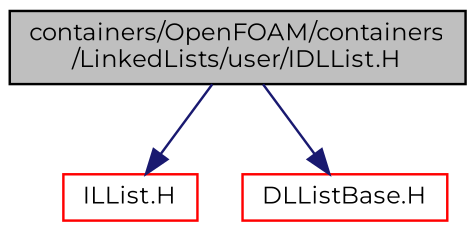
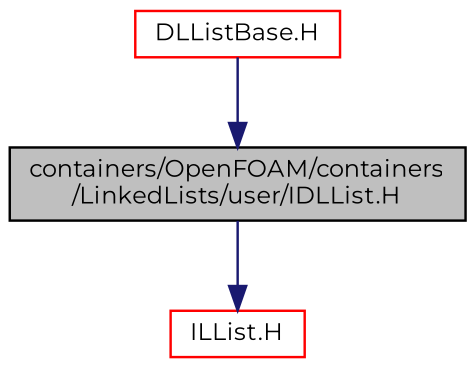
  digraph {
    fontname=Montserrat
    node [color=red fontname=Montserrat fontsize=10 shape=record]
    edge [color=midnightblue fontname=Montserrat fontsize=10 labelfontname=FreeSans labelfontsize=10 style=solid]
    n1 [color=black fillcolor=grey75 fontcolor=black height=0.2 label="containers/OpenFOAM/containers\l/LinkedLists/user/IDLList.H" style=filled width=0.4]
    n2 [height=0.2 label="ILList.H" width=0.4]
    n3 [height=0.2 label="DLListBase.H" width=0.4]
    n1 -> n2
-   n1 -> n3
+   n3 -> n1
  }
